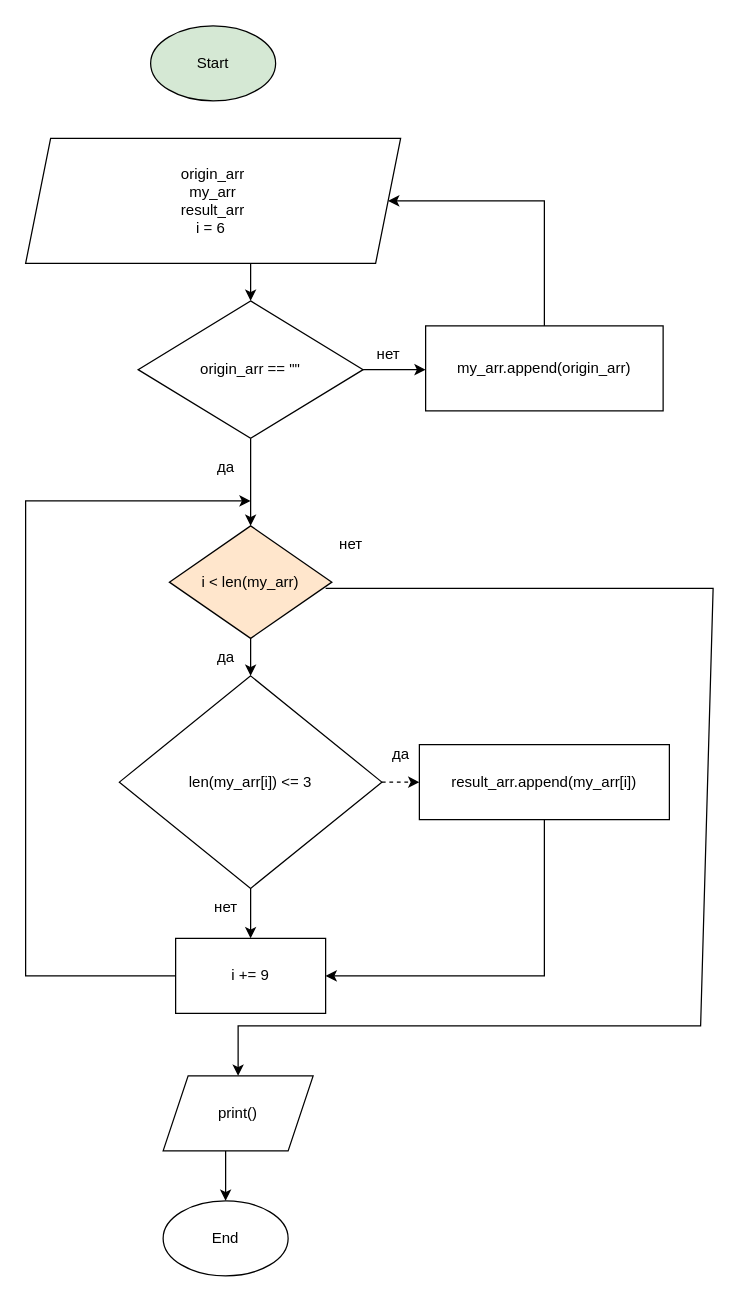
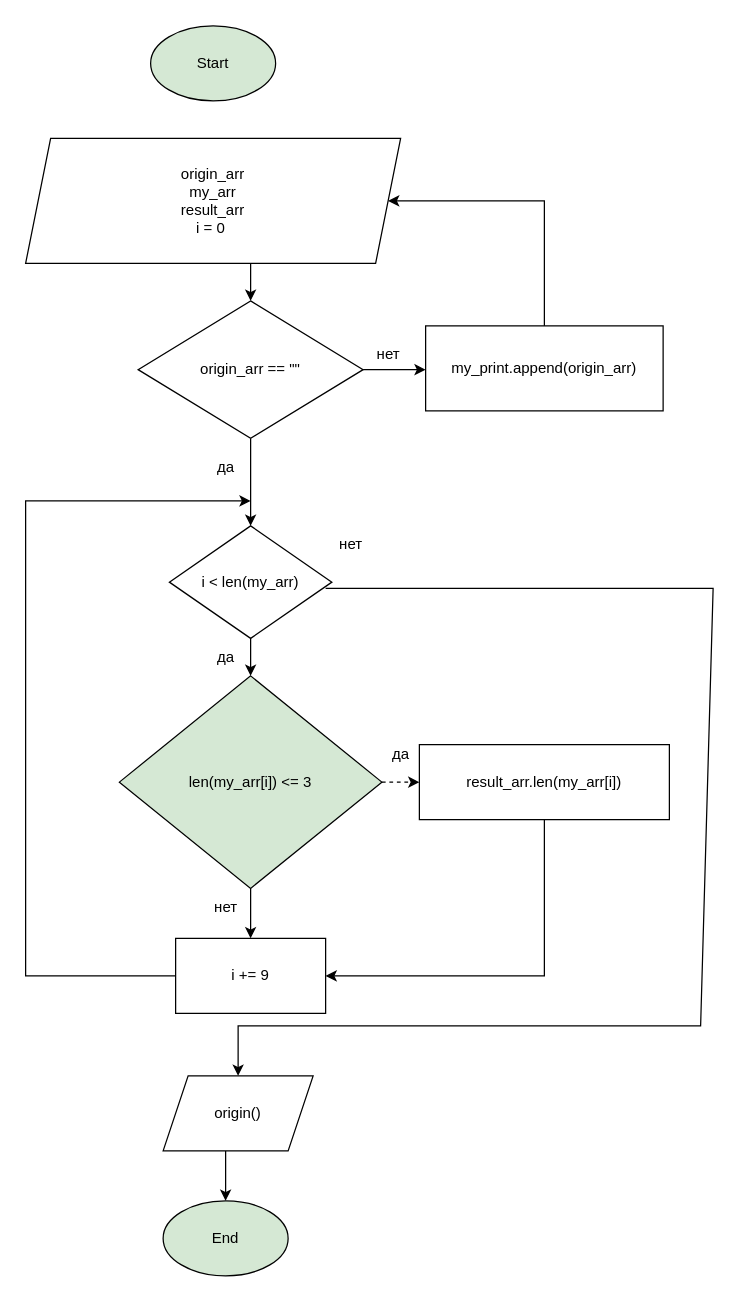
  <mxCell id="0" />
  <mxCell id="1" parent="0" />
  <mxCell id="2" value="origin_arr&amp;nbsp;== &quot;&quot;" style="rhombus;whiteSpace=wrap;html=1;" parent="1" vertex="1"><mxGeometry x="110" y="240" width="180" height="110" as="geometry" /></mxCell>
- <mxCell id="3" value="origin_arr&lt;br&gt;my_arr&lt;br&gt;result_arr&lt;br&gt;i = 6&amp;nbsp;" style="shape=parallelogram;perimeter=parallelogramPerimeter;whiteSpace=wrap;html=1;fixedSize=1;" parent="1" vertex="1"><mxGeometry x="20" y="110" width="300" height="100" as="geometry" /></mxCell>
+ <mxCell id="3" value="origin_arr&lt;br&gt;my_arr&lt;br&gt;result_arr&lt;br&gt;i = 0&amp;nbsp;" style="shape=parallelogram;perimeter=parallelogramPerimeter;whiteSpace=wrap;html=1;fixedSize=1;" parent="1" vertex="1"><mxGeometry x="20" y="110" width="300" height="100" as="geometry" /></mxCell>
  <mxCell id="4" value="" style="endArrow=classic;html=1;rounded=0;entryX=0.5;entryY=0;entryDx=0;entryDy=0;" parent="1" target="2" edge="1"><mxGeometry width="50" height="50" relative="1" as="geometry"><mxPoint x="200" y="210" as="sourcePoint" /><mxPoint x="250" y="160" as="targetPoint" /></mxGeometry></mxCell>
  <mxCell id="5" value="" style="endArrow=classic;html=1;rounded=0;exitX=1;exitY=0.5;exitDx=0;exitDy=0;" parent="1" source="2" edge="1"><mxGeometry width="50" height="50" relative="1" as="geometry"><mxPoint x="290" y="290" as="sourcePoint" /><mxPoint x="340" y="295" as="targetPoint" /></mxGeometry></mxCell>
  <mxCell id="6" value="нет" style="text;html=1;align=center;verticalAlign=middle;resizable=0;points=[];autosize=1;strokeColor=none;fillColor=none;" parent="1" vertex="1"><mxGeometry x="290" y="268" width="40" height="30" as="geometry" /></mxCell>
  <mxCell id="7" style="edgeStyle=orthogonalEdgeStyle;rounded=0;orthogonalLoop=1;jettySize=auto;html=1;" edge="1" parent="1" source="8"><mxGeometry relative="1" as="geometry"><mxPoint x="310" y="160" as="targetPoint" /><Array as="points"><mxPoint x="435" y="160" /></Array></mxGeometry></mxCell>
- <mxCell id="8" value="my_arr.append(origin_arr)" style="rounded=0;whiteSpace=wrap;html=1;" parent="1" vertex="1"><mxGeometry x="340" y="260" width="190" height="68" as="geometry" /></mxCell>
+ <mxCell id="8" value="my_print.append(origin_arr)" style="rounded=0;whiteSpace=wrap;html=1;" parent="1" vertex="1"><mxGeometry x="340" y="260" width="190" height="68" as="geometry" /></mxCell>
  <mxCell id="9" value="" style="endArrow=classic;html=1;rounded=0;" parent="1" edge="1"><mxGeometry width="50" height="50" relative="1" as="geometry"><mxPoint x="200" y="350" as="sourcePoint" /><mxPoint x="200" y="420" as="targetPoint" /></mxGeometry></mxCell>
  <mxCell id="10" value="да" style="text;html=1;align=center;verticalAlign=middle;resizable=0;points=[];autosize=1;strokeColor=none;fillColor=none;" parent="1" vertex="1"><mxGeometry x="160" y="358" width="40" height="30" as="geometry" /></mxCell>
- <mxCell id="11" value="len(my_arr[i]) &amp;lt;= 3" style="rhombus;whiteSpace=wrap;html=1;" parent="1" vertex="1"><mxGeometry x="95" y="540" width="210" height="170" as="geometry" /></mxCell>
- <mxCell id="12" value="result_arr.append(my_arr[i])" style="rounded=0;whiteSpace=wrap;html=1;" parent="1" vertex="1"><mxGeometry x="335" y="595" width="200" height="60" as="geometry" /></mxCell>
+ <mxCell id="11" value="len(my_arr[i]) &amp;lt;= 3" style="rhombus;whiteSpace=wrap;html=1;fillColor=#d5e8d4;" parent="1" vertex="1"><mxGeometry x="95" y="540" width="210" height="170" as="geometry" /></mxCell>
+ <mxCell id="12" value="result_arr.len(my_arr[i])" style="rounded=0;whiteSpace=wrap;html=1;" parent="1" vertex="1"><mxGeometry x="335" y="595" width="200" height="60" as="geometry" /></mxCell>
  <mxCell id="13" value="" style="endArrow=classic;html=1;rounded=0;exitX=0.5;exitY=1;exitDx=0;exitDy=0;" parent="1" source="12" edge="1"><mxGeometry width="50" height="50" relative="1" as="geometry"><mxPoint x="440" y="590" as="sourcePoint" /><mxPoint x="260" y="780" as="targetPoint" /><Array as="points"><mxPoint x="435" y="660" /><mxPoint x="435" y="780" /></Array></mxGeometry></mxCell>
- <mxCell id="14" value="i &amp;lt; len(my_arr)" style="rhombus;whiteSpace=wrap;html=1;fillColor=#ffe6cc;" parent="1" vertex="1"><mxGeometry x="135" y="420" width="130" height="90" as="geometry" /></mxCell>
+ <mxCell id="14" value="i &amp;lt; len(my_arr)" style="rhombus;whiteSpace=wrap;html=1;" parent="1" vertex="1"><mxGeometry x="135" y="420" width="130" height="90" as="geometry" /></mxCell>
  <mxCell id="15" value="i += 9" style="rounded=0;whiteSpace=wrap;html=1;" parent="1" vertex="1"><mxGeometry x="140" y="750" width="120" height="60" as="geometry" /></mxCell>
  <mxCell id="16" value="" style="endArrow=classic;html=1;rounded=0;entryX=0.5;entryY=0;entryDx=0;entryDy=0;" parent="1" target="11" edge="1"><mxGeometry width="50" height="50" relative="1" as="geometry"><mxPoint x="200" y="510" as="sourcePoint" /><mxPoint x="250" y="460" as="targetPoint" /></mxGeometry></mxCell>
  <mxCell id="17" value="" style="endArrow=classic;html=1;rounded=0;entryX=0.5;entryY=0;entryDx=0;entryDy=0;" parent="1" target="15" edge="1"><mxGeometry width="50" height="50" relative="1" as="geometry"><mxPoint x="200" y="710" as="sourcePoint" /><mxPoint x="250" y="660" as="targetPoint" /></mxGeometry></mxCell>
  <mxCell id="18" value="" style="endArrow=classic;html=1;rounded=0;" parent="1" edge="1"><mxGeometry width="50" height="50" relative="1" as="geometry"><mxPoint x="140" y="780" as="sourcePoint" /><mxPoint x="200" y="400" as="targetPoint" /><Array as="points"><mxPoint x="20" y="780" /><mxPoint x="20" y="400" /></Array></mxGeometry></mxCell>
  <mxCell id="19" value="" style="endArrow=classic;html=1;rounded=0;entryX=0;entryY=0.5;entryDx=0;entryDy=0;exitX=1;exitY=0.5;exitDx=0;exitDy=0;dashed=1;" parent="1" source="11" target="12" edge="1"><mxGeometry width="50" height="50" relative="1" as="geometry"><mxPoint x="290" y="630" as="sourcePoint" /><mxPoint x="340" y="580" as="targetPoint" /></mxGeometry></mxCell>
  <mxCell id="20" value="да" style="text;html=1;align=center;verticalAlign=middle;resizable=0;points=[];autosize=1;strokeColor=none;fillColor=none;" parent="1" vertex="1"><mxGeometry x="300" y="588" width="40" height="30" as="geometry" /></mxCell>
  <mxCell id="21" value="нет" style="text;html=1;align=center;verticalAlign=middle;resizable=0;points=[];autosize=1;strokeColor=none;fillColor=none;" parent="1" vertex="1"><mxGeometry x="160" y="710" width="40" height="30" as="geometry" /></mxCell>
- <mxCell id="22" value="print()" style="shape=parallelogram;perimeter=parallelogramPerimeter;whiteSpace=wrap;html=1;fixedSize=1;" parent="1" vertex="1"><mxGeometry x="130" y="860" width="120" height="60" as="geometry" /></mxCell>
+ <mxCell id="22" value="origin()" style="shape=parallelogram;perimeter=parallelogramPerimeter;whiteSpace=wrap;html=1;fixedSize=1;" parent="1" vertex="1"><mxGeometry x="130" y="860" width="120" height="60" as="geometry" /></mxCell>
  <mxCell id="23" value="да" style="text;html=1;align=center;verticalAlign=middle;resizable=0;points=[];autosize=1;strokeColor=none;fillColor=none;" parent="1" vertex="1"><mxGeometry x="160" y="510" width="40" height="30" as="geometry" /></mxCell>
  <mxCell id="24" value="нет" style="text;html=1;align=center;verticalAlign=middle;resizable=0;points=[];autosize=1;strokeColor=none;fillColor=none;" parent="1" vertex="1"><mxGeometry x="260" y="420" width="40" height="30" as="geometry" /></mxCell>
  <mxCell id="25" value="" style="endArrow=classic;html=1;rounded=0;entryX=0.5;entryY=0;entryDx=0;entryDy=0;" parent="1" target="22" edge="1"><mxGeometry width="50" height="50" relative="1" as="geometry"><mxPoint x="260" y="470" as="sourcePoint" /><mxPoint x="310" y="420" as="targetPoint" /><Array as="points"><mxPoint x="570" y="470" /><mxPoint x="560" y="820" /><mxPoint x="190" y="820" /></Array></mxGeometry></mxCell>
  <mxCell id="26" value="" style="endArrow=classic;html=1;rounded=0;entryX=0.5;entryY=0;entryDx=0;entryDy=0;" parent="1" edge="1"><mxGeometry width="50" height="50" relative="1" as="geometry"><mxPoint x="180" y="920" as="sourcePoint" /><mxPoint x="180" y="960" as="targetPoint" /></mxGeometry></mxCell>
  <mxCell id="27" value="Start" style="ellipse;whiteSpace=wrap;html=1;fillColor=#d5e8d4;" vertex="1" parent="1"><mxGeometry x="120" y="20" width="100" height="60" as="geometry" /></mxCell>
- <mxCell id="28" value="End" style="ellipse;whiteSpace=wrap;html=1;" vertex="1" parent="1"><mxGeometry x="130" y="960" width="100" height="60" as="geometry" /></mxCell>
+ <mxCell id="28" value="End" style="ellipse;whiteSpace=wrap;html=1;fillColor=#d5e8d4;" vertex="1" parent="1"><mxGeometry x="130" y="960" width="100" height="60" as="geometry" /></mxCell>
